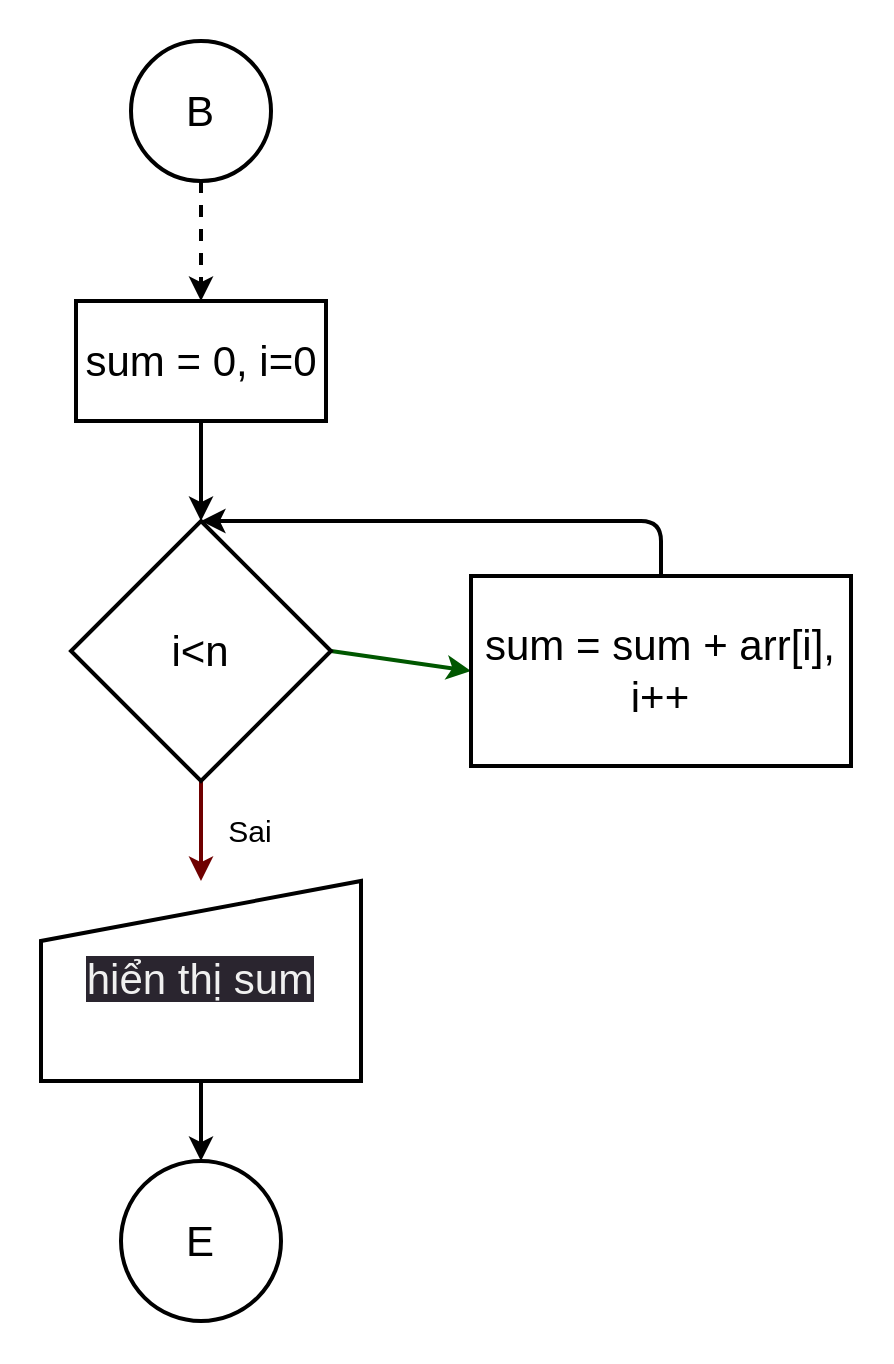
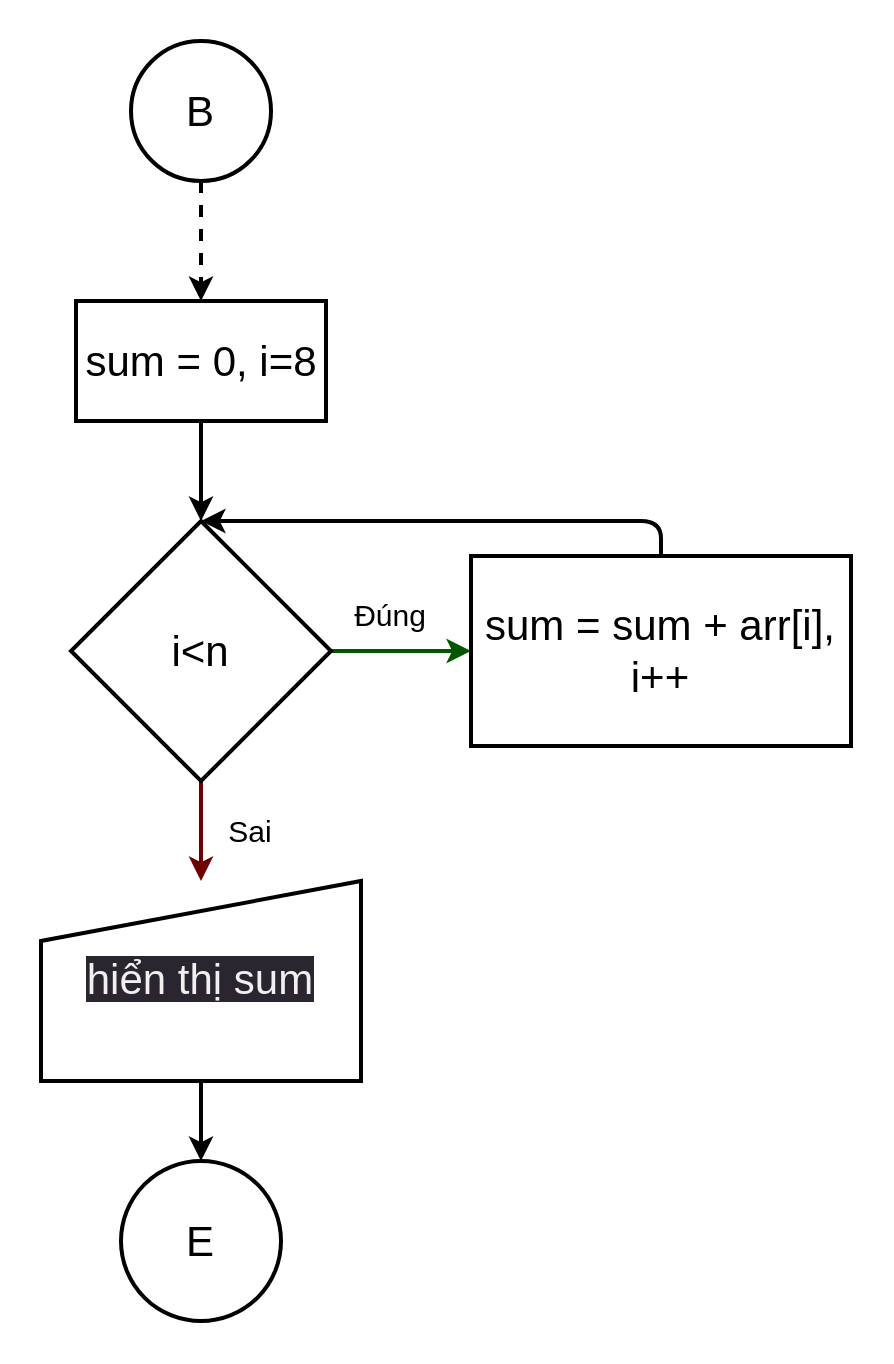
  <mxCell id="0" />
  <mxCell id="1" parent="0" />
  <mxCell id="2" style="edgeStyle=none;html=1;exitX=0.5;exitY=1;exitDx=0;exitDy=0;fontSize=21;strokeWidth=2;dashed=1;" edge="1" parent="1" source="3" target="5"><mxGeometry relative="1" as="geometry" /></mxCell>
  <mxCell id="3" value="B" style="ellipse;whiteSpace=wrap;html=1;aspect=fixed;fontSize=21;strokeWidth=2;" vertex="1" parent="1"><mxGeometry x="65" y="20" width="70" height="70" as="geometry" /></mxCell>
  <mxCell id="4" style="edgeStyle=none;html=1;exitX=0.5;exitY=1;exitDx=0;exitDy=0;entryX=0.5;entryY=0;entryDx=0;entryDy=0;fontSize=21;strokeWidth=2;" edge="1" parent="1" source="5" target="9"><mxGeometry relative="1" as="geometry" /></mxCell>
- <mxCell id="5" value="sum = 0, i=0" style="rounded=0;whiteSpace=wrap;html=1;fontSize=21;strokeWidth=2;" vertex="1" parent="1"><mxGeometry x="37.5" y="150" width="125" height="60" as="geometry" /></mxCell>
+ <mxCell id="5" value="sum = 0, i=8" style="rounded=0;whiteSpace=wrap;html=1;fontSize=21;strokeWidth=2;" vertex="1" parent="1"><mxGeometry x="37.5" y="150" width="125" height="60" as="geometry" /></mxCell>
  <mxCell id="6" style="edgeStyle=none;html=1;exitX=0.5;exitY=1;exitDx=0;exitDy=0;entryX=0.5;entryY=0;entryDx=0;entryDy=0;fontSize=21;fillColor=#a20025;strokeColor=#6F0000;strokeWidth=2;" edge="1" parent="1" source="9" target="15"><mxGeometry relative="1" as="geometry"><mxPoint x="100" y="450" as="targetPoint" /></mxGeometry></mxCell>
  <mxCell id="7" style="edgeStyle=none;html=1;exitX=0.5;exitY=0;exitDx=0;exitDy=0;entryX=0.5;entryY=0;entryDx=0;entryDy=0;fontSize=21;strokeWidth=2;" edge="1" parent="1" source="10" target="9"><mxGeometry relative="1" as="geometry"><Array as="points"><mxPoint x="330" y="260" /></Array></mxGeometry></mxCell>
  <mxCell id="8" style="edgeStyle=none;html=1;exitX=1;exitY=0.5;exitDx=0;exitDy=0;entryX=0;entryY=0.5;entryDx=0;entryDy=0;fontSize=21;fillColor=#008a00;strokeColor=#005700;strokeWidth=2;" edge="1" parent="1" source="9" target="10"><mxGeometry relative="1" as="geometry" /></mxCell>
  <mxCell id="9" value="i&amp;lt;n" style="rhombus;whiteSpace=wrap;html=1;fontSize=21;strokeWidth=2;" vertex="1" parent="1"><mxGeometry x="35" y="260" width="130" height="130" as="geometry" /></mxCell>
- <mxCell id="10" value="sum = sum + arr[i], i++" style="rounded=0;whiteSpace=wrap;html=1;fontSize=21;strokeWidth=2;" vertex="1" parent="1"><mxGeometry x="235" y="287.5" width="190" height="95" as="geometry" /></mxCell>
+ <mxCell id="10" value="sum = sum + arr[i], i++" style="rounded=0;whiteSpace=wrap;html=1;fontSize=21;strokeWidth=2;" vertex="1" parent="1"><mxGeometry x="235" y="277.5" width="190" height="95" as="geometry" /></mxCell>
  <mxCell id="11" style="edgeStyle=none;html=1;exitX=0.5;exitY=1;exitDx=0;exitDy=0;entryX=0.5;entryY=0;entryDx=0;entryDy=0;fontSize=21;strokeWidth=2;" edge="1" parent="1" source="15" target="12"><mxGeometry relative="1" as="geometry"><mxPoint x="100" y="520" as="sourcePoint" /></mxGeometry></mxCell>
  <mxCell id="12" value="E" style="ellipse;whiteSpace=wrap;html=1;aspect=fixed;fontSize=21;strokeWidth=2;" vertex="1" parent="1"><mxGeometry x="60" y="580" width="80" height="80" as="geometry" /></mxCell>
+ <mxCell id="13" value="&lt;font style=&quot;font-size: 15px;&quot;&gt;Đúng&lt;/font&gt;" style="text;html=1;align=center;verticalAlign=middle;whiteSpace=wrap;rounded=0;fontSize=21;strokeWidth=2;" vertex="1" parent="1"><mxGeometry x="165" y="290" width="60" height="30" as="geometry" /></mxCell>
  <mxCell id="14" value="Sai" style="text;html=1;align=center;verticalAlign=middle;whiteSpace=wrap;rounded=0;fontSize=15;strokeWidth=2;" vertex="1" parent="1"><mxGeometry x="95" y="400" width="60" height="30" as="geometry" /></mxCell>
  <mxCell id="15" value="&#10;&lt;span style=&quot;color: rgb(240, 240, 240); font-family: Helvetica; font-size: 21px; font-style: normal; font-variant-ligatures: normal; font-variant-caps: normal; font-weight: 400; letter-spacing: normal; orphans: 2; text-indent: 0px; text-transform: none; widows: 2; word-spacing: 0px; -webkit-text-stroke-width: 0px; background-color: rgb(42, 37, 47); text-decoration-thickness: initial; text-decoration-style: initial; text-decoration-color: initial; float: none; display: inline !important;&quot;&gt;hiển thị sum&lt;/span&gt;&#10;&#10;" style="shape=manualInput;whiteSpace=wrap;html=1;fontSize=15;align=center;verticalAlign=bottom;strokeWidth=2;" vertex="1" parent="1"><mxGeometry x="20" y="440" width="160" height="100" as="geometry" /></mxCell>
